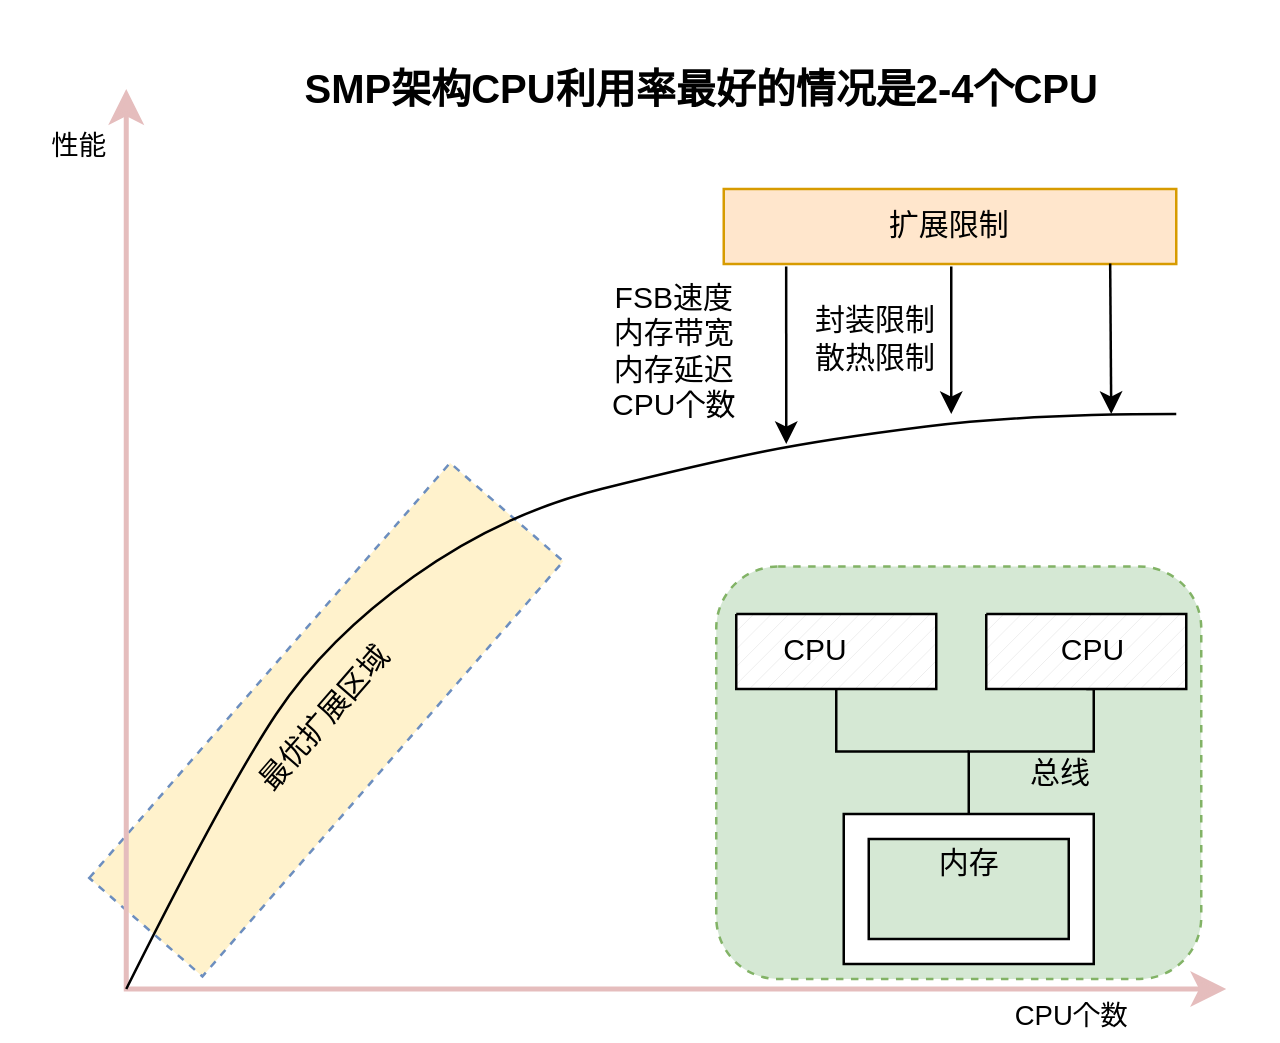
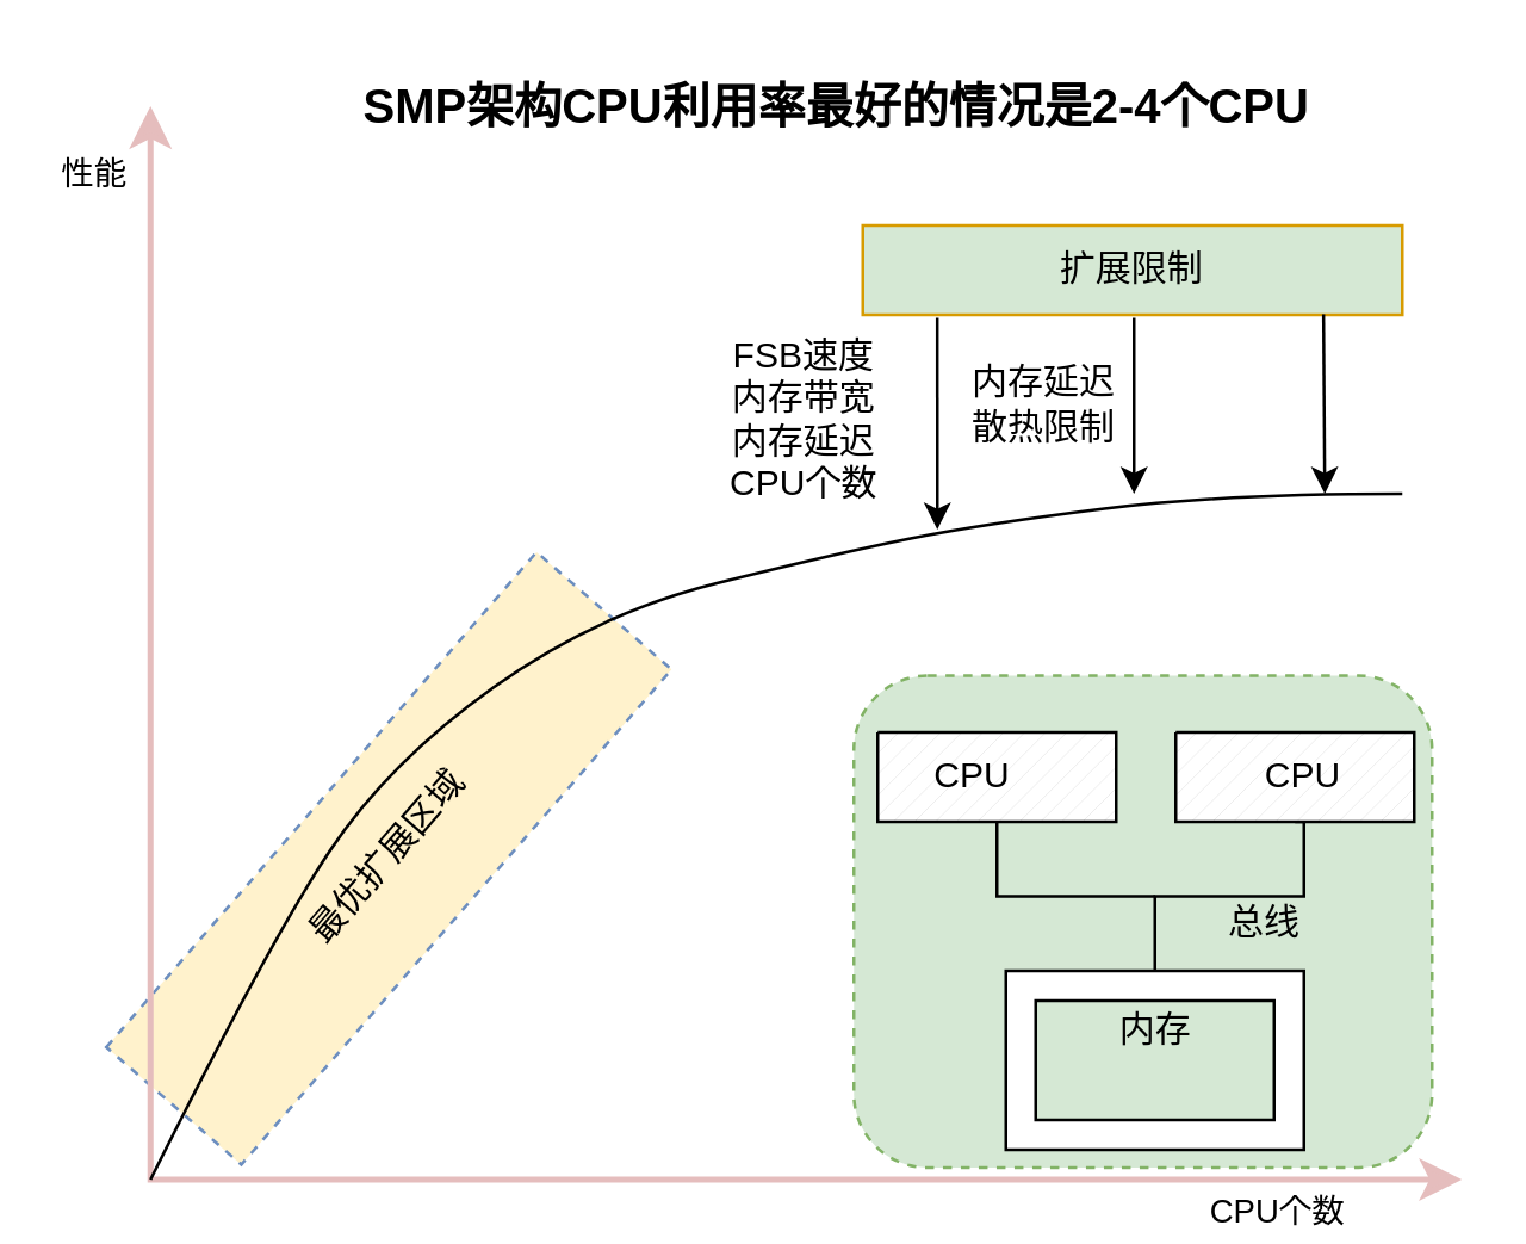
  <mxCell id="0" />
  <mxCell id="1" parent="0" />
  <mxCell id="2" value="" style="rounded=1;whiteSpace=wrap;html=1;fillColor=#d5e8d4;strokeColor=#82b366;movable=1;resizable=1;rotatable=1;deletable=1;editable=1;locked=0;connectable=1;dashed=1;" vertex="1" parent="1"><mxGeometry x="286" y="226" width="194" height="165" as="geometry" /></mxCell>
  <mxCell id="3" value="最优扩展区域" style="rounded=0;whiteSpace=wrap;html=1;rotation=-49;dashed=1;fillColor=#fff2cc;strokeColor=#6c8ebf;" vertex="1" parent="1"><mxGeometry x="20" y="257.26" width="220" height="60" as="geometry" /></mxCell>
  <mxCell id="4" value="" style="edgeStyle=segmentEdgeStyle;endArrow=classic;html=1;curved=0;rounded=0;endSize=8;startSize=8;endFill=1;startArrow=classic;startFill=1;strokeColor=#e5bdbd;strokeWidth=2;" edge="1" parent="1"><mxGeometry width="50" height="50" relative="1" as="geometry"><mxPoint x="490" y="395" as="sourcePoint" /><mxPoint x="50" y="35" as="targetPoint" /><Array as="points"><mxPoint x="490" y="395" /><mxPoint x="50" y="395" /></Array></mxGeometry></mxCell>
  <mxCell id="5" value="性能" style="edgeLabel;html=1;align=center;verticalAlign=middle;resizable=0;points=[];" vertex="1" connectable="0" parent="4"><mxGeometry x="0.961" y="2" relative="1" as="geometry"><mxPoint x="-18" y="6" as="offset" /></mxGeometry></mxCell>
  <mxCell id="6" value="CPU个数" style="edgeLabel;html=1;align=center;verticalAlign=middle;resizable=0;points=[];" vertex="1" connectable="0" parent="4"><mxGeometry x="-0.828" y="4" relative="1" as="geometry"><mxPoint x="6" y="6" as="offset" /></mxGeometry></mxCell>
  <mxCell id="7" value="&lt;b&gt;&lt;font style=&quot;font-size: 16px;&quot;&gt;SMP架构CPU利用率最好的情况是2-4个CPU&lt;/font&gt;&lt;/b&gt;" style="text;html=1;strokeColor=none;fillColor=none;align=center;verticalAlign=middle;whiteSpace=wrap;rounded=0;" vertex="1" parent="1"><mxGeometry x="115" y="20" width="331" height="30" as="geometry" /></mxCell>
  <mxCell id="8" value="" style="curved=1;endArrow=none;html=1;rounded=0;endFill=0;" edge="1" parent="1"><mxGeometry width="50" height="50" relative="1" as="geometry"><mxPoint x="50" y="395" as="sourcePoint" /><mxPoint x="470" y="165" as="targetPoint" /><Array as="points"><mxPoint x="90" y="315" /><mxPoint x="130" y="255" /><mxPoint x="200" y="205" /><mxPoint x="280" y="185" /><mxPoint x="330" y="175" /><mxPoint x="410" y="165" /></Array></mxGeometry></mxCell>
- <mxCell id="9" value="扩展限制" style="rounded=0;whiteSpace=wrap;html=1;fillColor=#ffe6cc;strokeColor=#d79b00;" vertex="1" parent="1"><mxGeometry x="289" y="75" width="181" height="30" as="geometry" /></mxCell>
+ <mxCell id="9" value="扩展限制" style="rounded=0;whiteSpace=wrap;html=1;fillColor=#d5e8d4;strokeColor=#d79b00;" vertex="1" parent="1"><mxGeometry x="289" y="75" width="181" height="30" as="geometry" /></mxCell>
  <mxCell id="10" value="FSB速度&lt;br&gt;内存带宽&lt;br&gt;内存延迟&lt;br&gt;CPU个数" style="text;html=1;strokeColor=none;fillColor=none;align=center;verticalAlign=middle;whiteSpace=wrap;rounded=0;" vertex="1" parent="1"><mxGeometry x="200" y="125" width="139" height="30" as="geometry" /></mxCell>
  <mxCell id="11" value="" style="endArrow=none;html=1;rounded=0;entryX=0.138;entryY=0.967;entryDx=0;entryDy=0;entryPerimeter=0;endFill=0;startArrow=classic;startFill=1;" edge="1" parent="1"><mxGeometry width="50" height="50" relative="1" as="geometry"><mxPoint x="314" y="177" as="sourcePoint" /><mxPoint x="313.978" y="106.01" as="targetPoint" /></mxGeometry></mxCell>
  <mxCell id="12" value="" style="endArrow=classic;html=1;rounded=0;strokeWidth=1;" edge="1" parent="1"><mxGeometry width="50" height="50" relative="1" as="geometry"><mxPoint x="380" y="106" as="sourcePoint" /><mxPoint x="380" y="165" as="targetPoint" /></mxGeometry></mxCell>
- <mxCell id="13" value="封装限制&lt;br&gt;散热限制" style="text;html=1;strokeColor=none;fillColor=none;align=center;verticalAlign=middle;whiteSpace=wrap;rounded=0;" vertex="1" parent="1"><mxGeometry x="320" y="125" width="60" height="20" as="geometry" /></mxCell>
+ <mxCell id="13" value="内存延迟&lt;br&gt;散热限制" style="text;html=1;strokeColor=none;fillColor=none;align=center;verticalAlign=middle;whiteSpace=wrap;rounded=0;" vertex="1" parent="1"><mxGeometry x="320" y="125" width="60" height="20" as="geometry" /></mxCell>
  <mxCell id="14" value="" style="endArrow=classic;html=1;rounded=0;exitX=0.854;exitY=0.993;exitDx=0;exitDy=0;exitPerimeter=0;" edge="1" parent="1" source="9"><mxGeometry width="50" height="50" relative="1" as="geometry"><mxPoint x="250" y="285" as="sourcePoint" /><mxPoint x="444" y="165" as="targetPoint" /></mxGeometry></mxCell>
  <mxCell id="15" value="" style="verticalLabelPosition=bottom;verticalAlign=top;html=1;shape=mxgraph.basic.frame;dx=10;whiteSpace=wrap;" vertex="1" parent="1"><mxGeometry x="337" y="325" width="100" height="60" as="geometry" /></mxCell>
  <mxCell id="16" value="" style="verticalLabelPosition=bottom;verticalAlign=top;html=1;shape=mxgraph.basic.patternFillRect;fillStyle=diag;step=5;fillStrokeWidth=0.2;fillStrokeColor=#dddddd;" vertex="1" parent="1"><mxGeometry x="294" y="245" width="80" height="30" as="geometry" /></mxCell>
  <mxCell id="17" style="edgeStyle=orthogonalEdgeStyle;rounded=0;orthogonalLoop=1;jettySize=auto;html=1;exitX=0.5;exitY=1;exitDx=0;exitDy=0;exitPerimeter=0;entryX=0.5;entryY=0;entryDx=0;entryDy=0;entryPerimeter=0;endArrow=none;endFill=0;" edge="1" parent="1" source="18" target="15"><mxGeometry relative="1" as="geometry"><Array as="points"><mxPoint x="437" y="275" /><mxPoint x="437" y="300" /><mxPoint x="387" y="300" /></Array></mxGeometry></mxCell>
  <mxCell id="18" value="" style="verticalLabelPosition=bottom;verticalAlign=top;html=1;shape=mxgraph.basic.patternFillRect;fillStyle=diag;step=5;fillStrokeWidth=0.2;fillStrokeColor=#dddddd;" vertex="1" parent="1"><mxGeometry x="394" y="245" width="80" height="30" as="geometry" /></mxCell>
  <mxCell id="19" value="" style="endArrow=none;html=1;rounded=0;edgeStyle=orthogonalEdgeStyle;" edge="1" parent="1"><mxGeometry width="50" height="50" relative="1" as="geometry"><mxPoint x="387" y="300" as="sourcePoint" /><mxPoint x="334" y="275" as="targetPoint" /><Array as="points"><mxPoint x="334" y="300" /></Array></mxGeometry></mxCell>
  <mxCell id="20" value="CPU" style="text;html=1;strokeColor=none;fillColor=none;align=center;verticalAlign=middle;whiteSpace=wrap;rounded=0;" vertex="1" parent="1"><mxGeometry x="296" y="245" width="60" height="30" as="geometry" /></mxCell>
  <mxCell id="21" value="CPU" style="text;html=1;strokeColor=none;fillColor=none;align=center;verticalAlign=middle;whiteSpace=wrap;rounded=0;" vertex="1" parent="1"><mxGeometry x="407" y="245" width="60" height="30" as="geometry" /></mxCell>
  <mxCell id="22" value="内存" style="text;html=1;align=center;verticalAlign=middle;resizable=0;points=[];autosize=1;strokeColor=none;fillColor=none;" vertex="1" parent="1"><mxGeometry x="362" y="330" width="50" height="30" as="geometry" /></mxCell>
  <mxCell id="23" value="总线" style="text;html=1;strokeColor=none;fillColor=none;align=center;verticalAlign=middle;whiteSpace=wrap;rounded=0;" vertex="1" parent="1"><mxGeometry x="394" y="293.5" width="60" height="30" as="geometry" /></mxCell>
